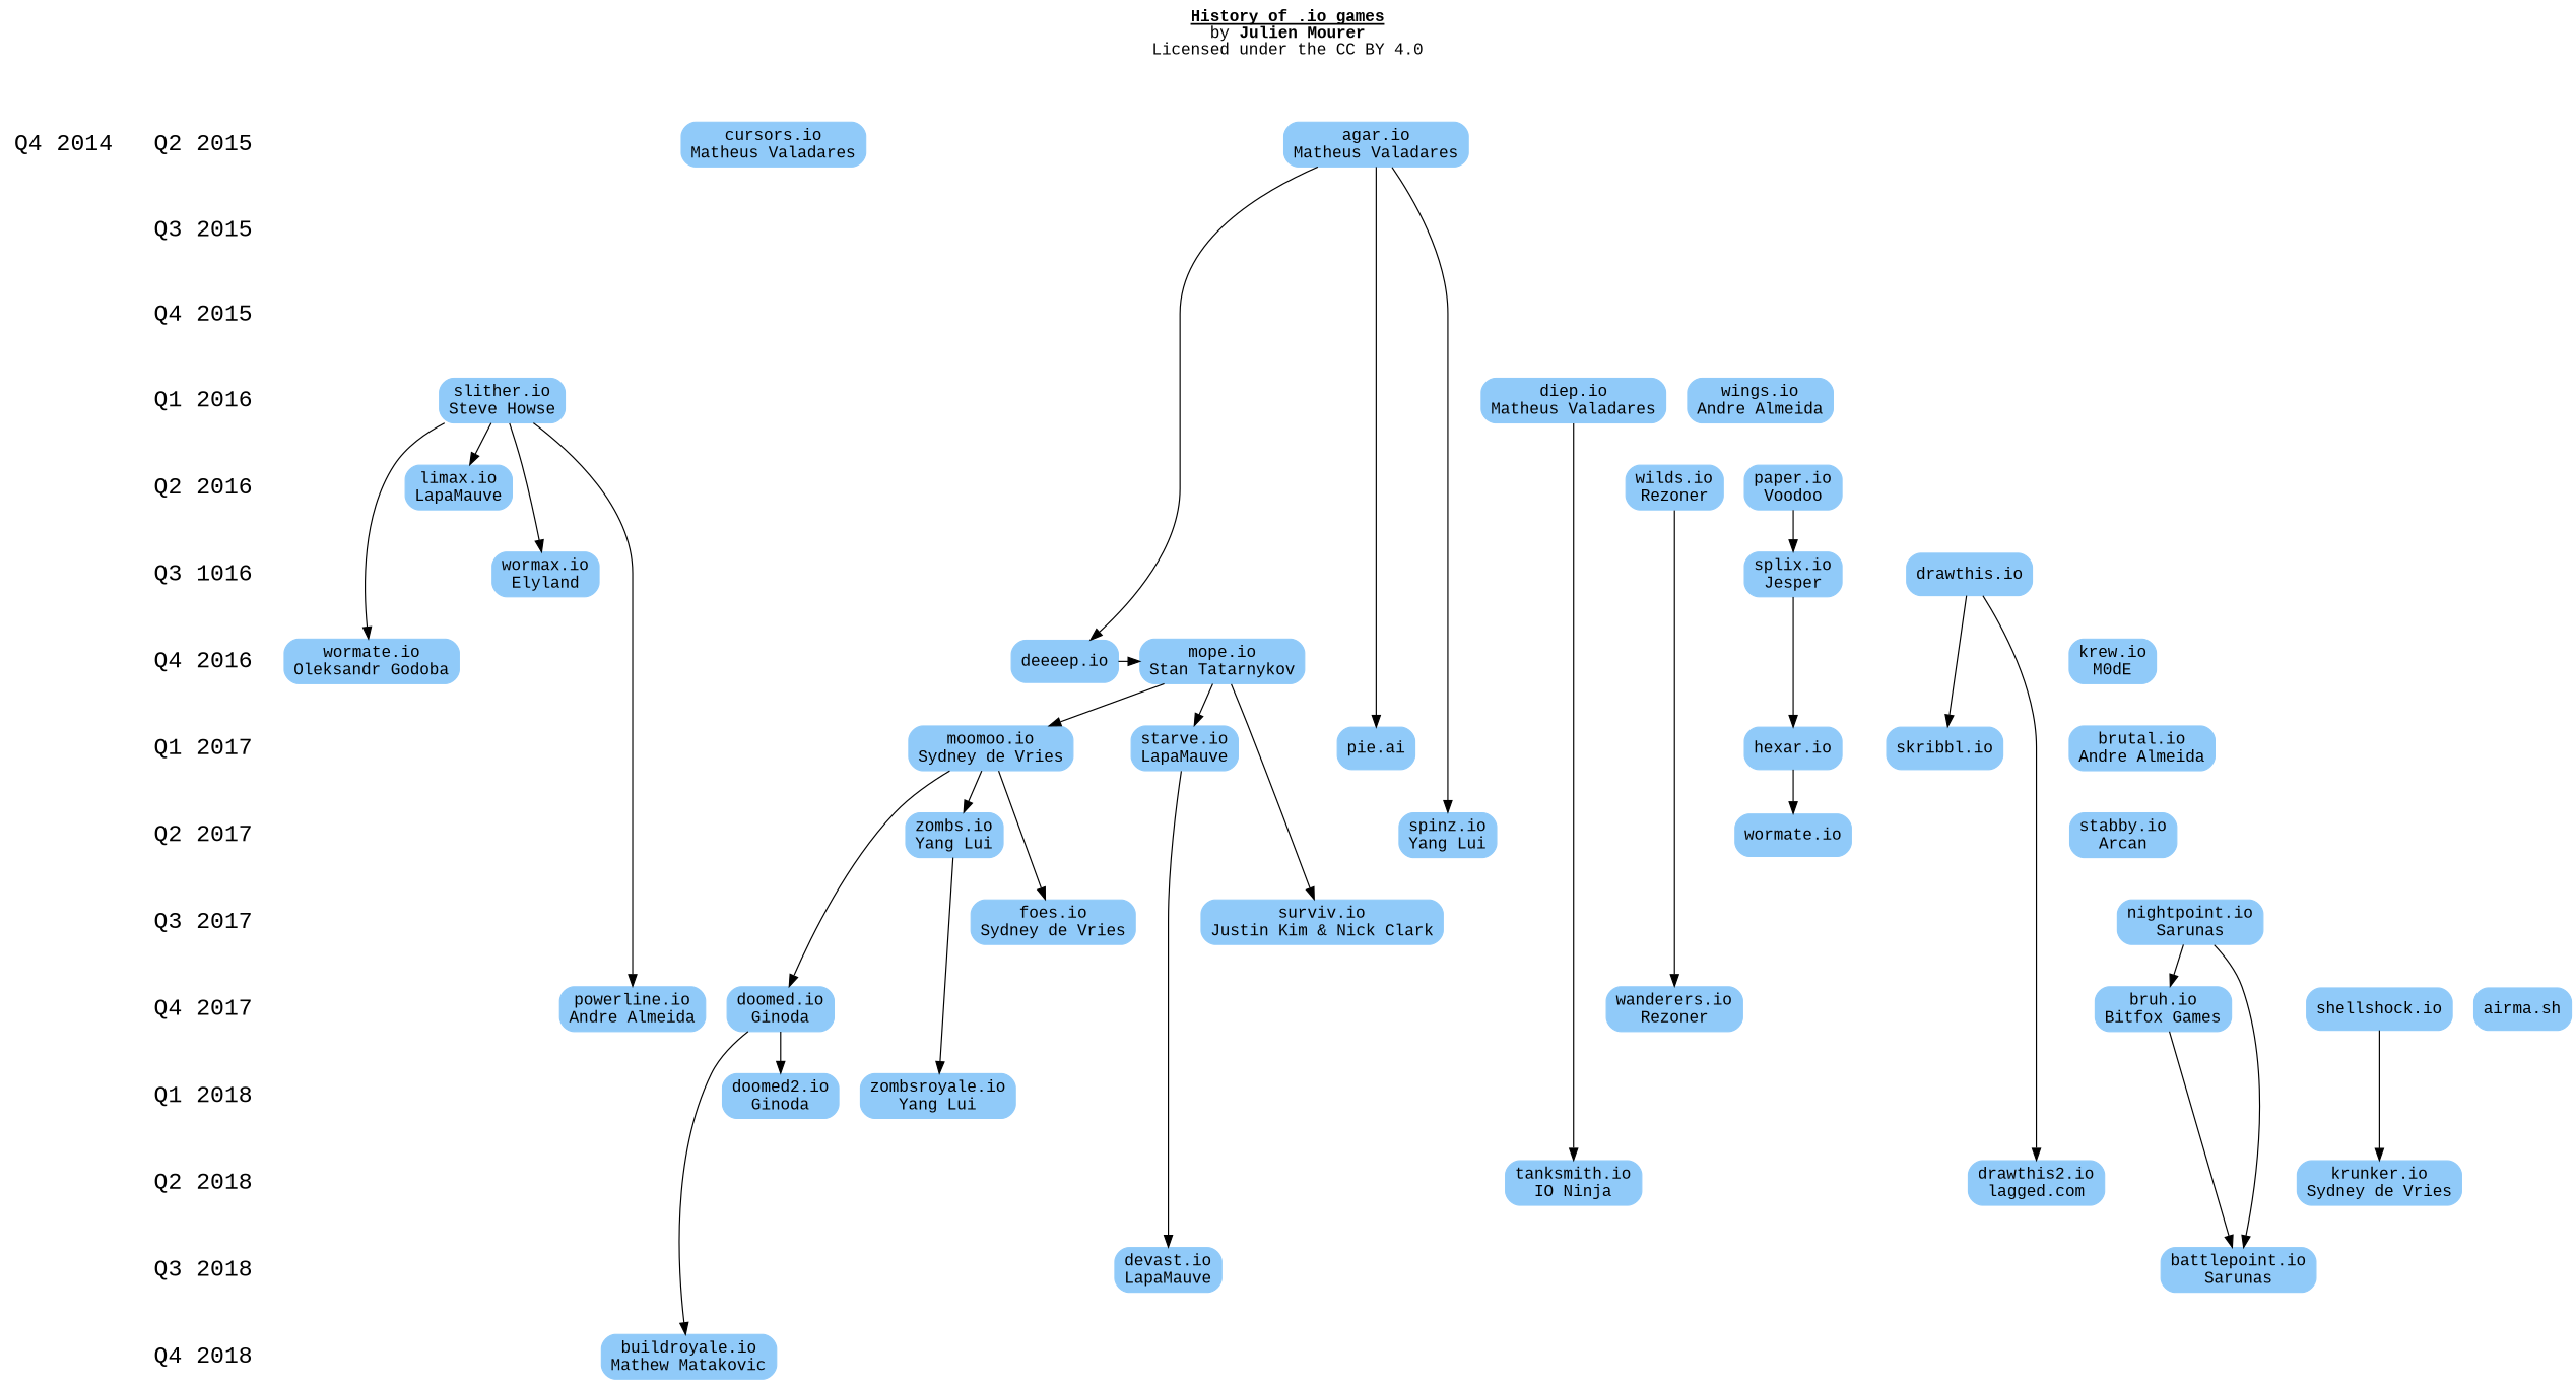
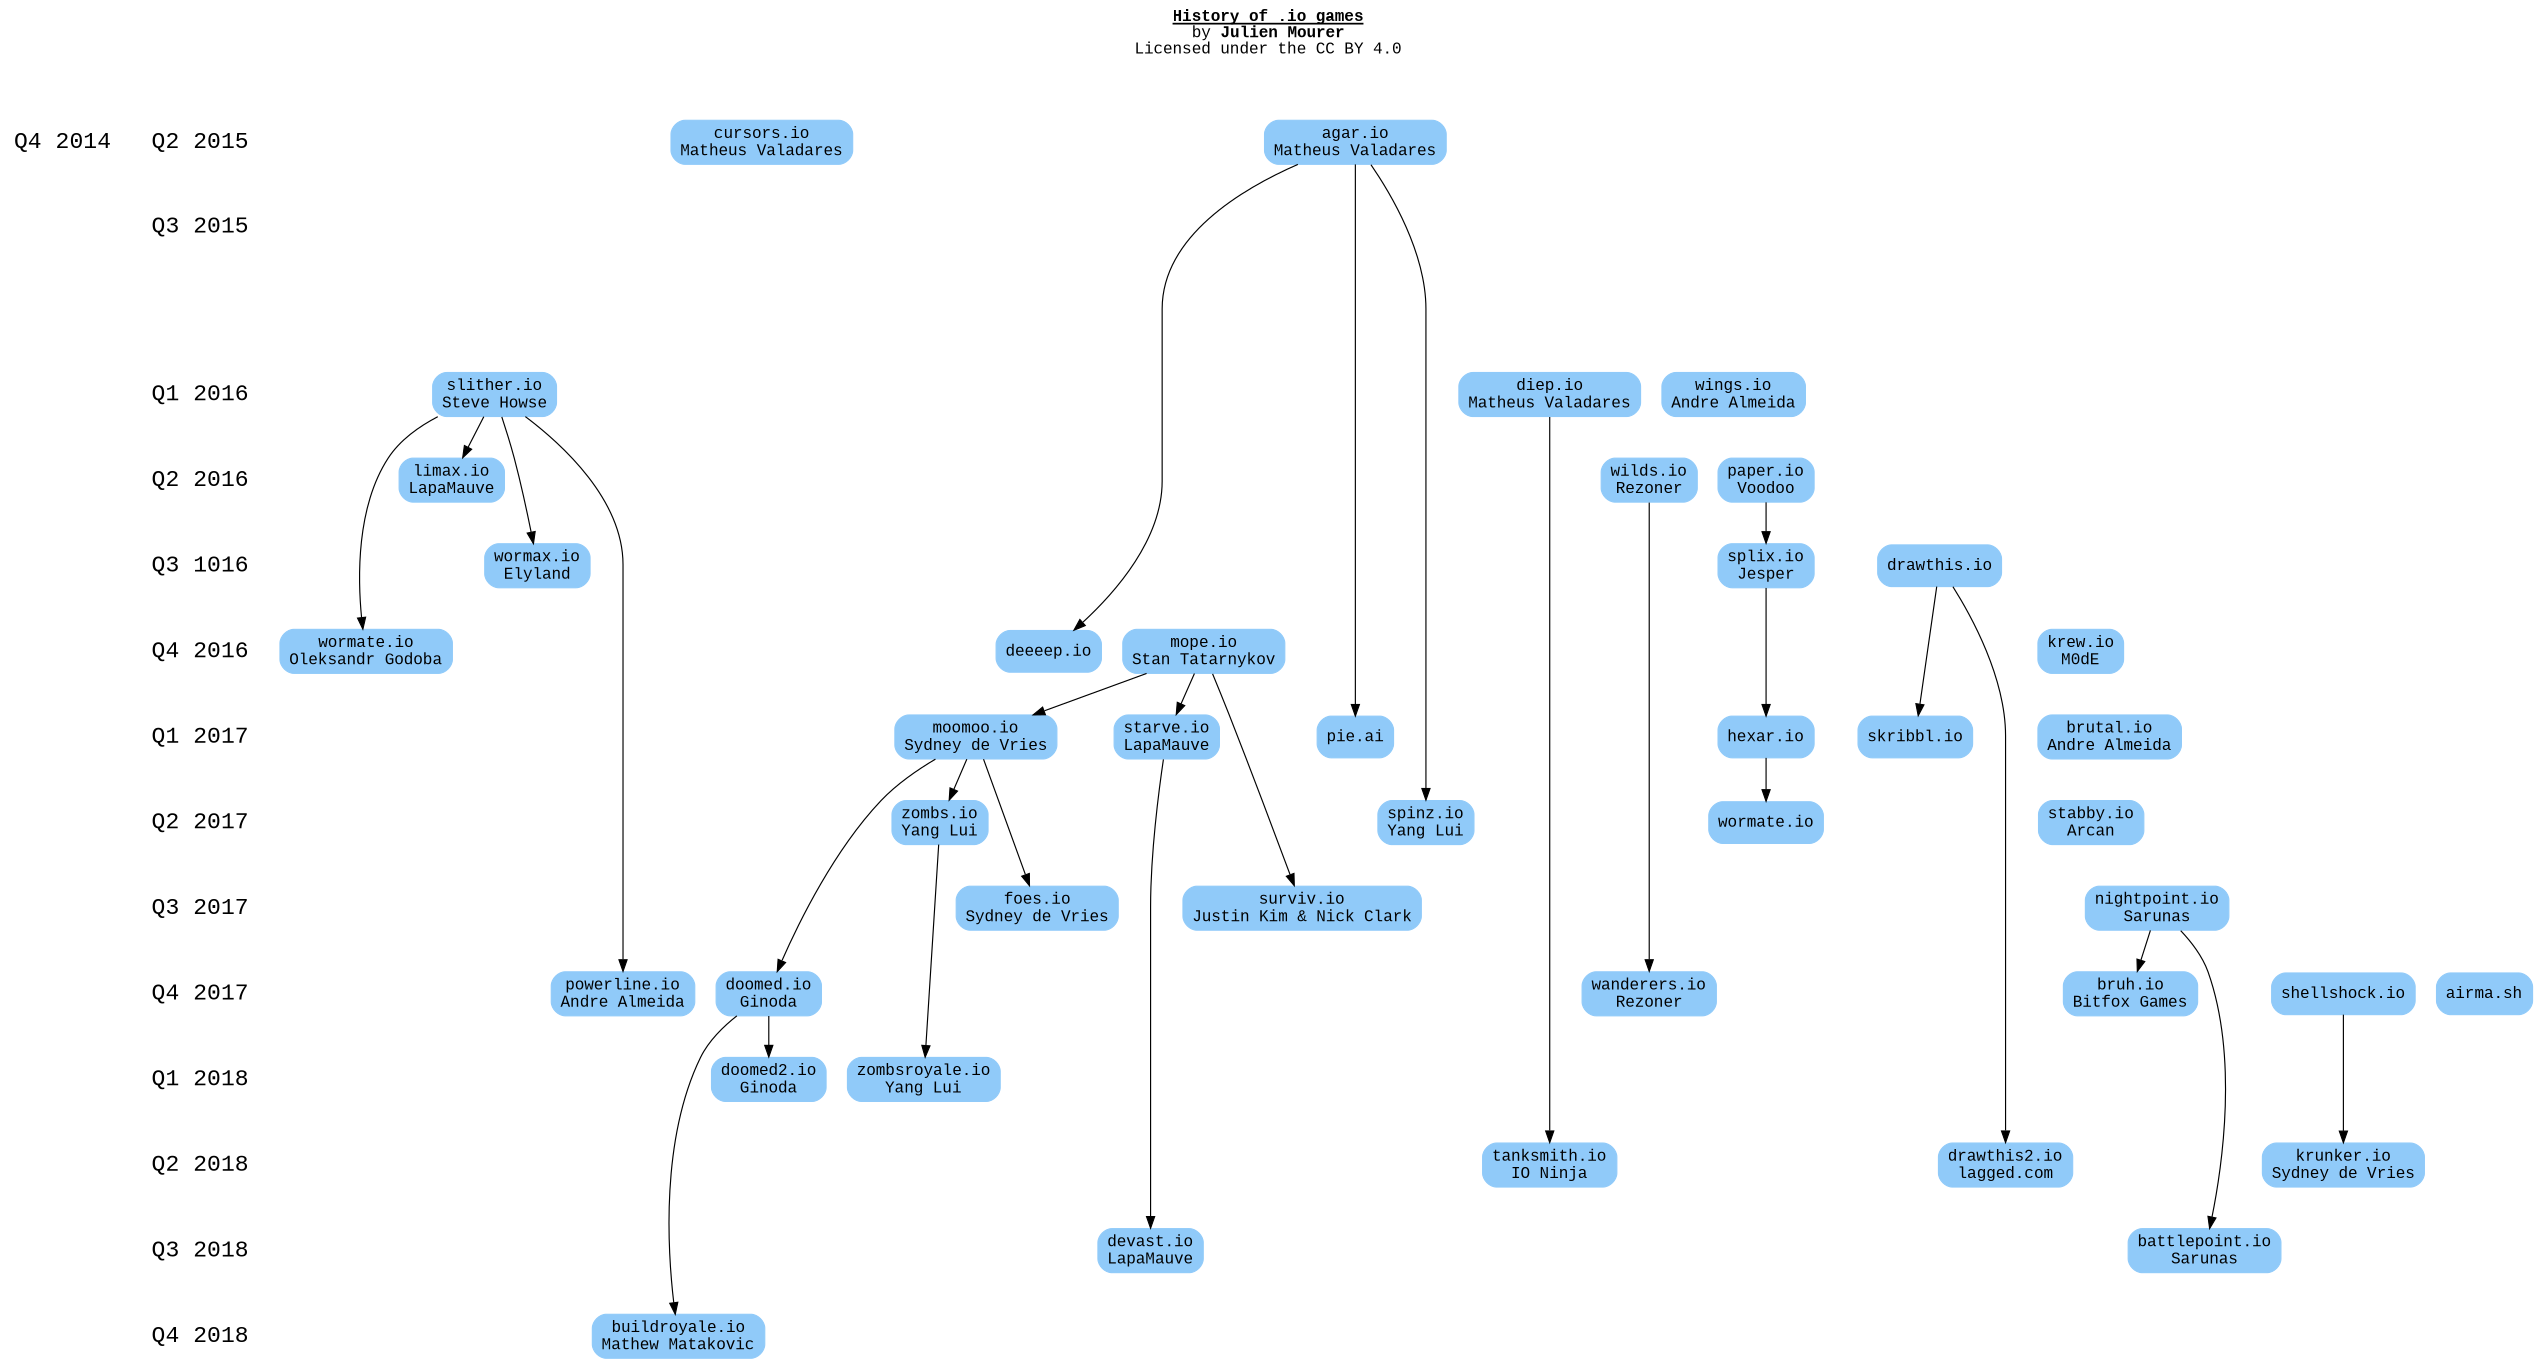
  digraph {
    fontname="Liberation Mono"
    label=<<u><b>History of .io games</b></u><br/>by <b>Julien Mourer</b><br/>Licensed under the CC BY 4.0>
    labelloc=t
    node [color="#90caf9" fontname="Liberation Mono" shape=box style="rounded, filled"]
    edge [fontname="Liberation Mono"]
    n1 [color=white fillcolor=white fontsize=20 height=.5 label="Q4 2014" shape=none style=""]
    n2 [color=white fillcolor=white fontsize=20 height=.5 label="Q2 2015" shape=none style=""]
    n3 [color=white fillcolor=white fontsize=20 height=.5 label="Q3 2015" shape=none style=""]
-   n4 [color=white fillcolor=white fontsize=20 height=.5 label="Q4 2015" shape=none style=""]
    n5 [color=white fillcolor=white fontsize=20 height=.5 label="Q1 2016" shape=none style=""]
    n6 [color=white fillcolor=white fontsize=20 height=.5 label="Q2 2016" shape=none style=""]
    n7 [color=white fillcolor=white fontsize=20 height=.5 label="Q3 1016" shape=none style=""]
    n8 [color=white fillcolor=white fontsize=20 height=.5 label="Q4 2016" shape=none style=""]
    n9 [color=white fillcolor=white fontsize=20 height=.5 label="Q1 2017" shape=none style=""]
    n10 [color=white fillcolor=white fontsize=20 height=.5 label="Q2 2017" shape=none style=""]
    n11 [color=white fillcolor=white fontsize=20 height=.5 label="Q3 2017" shape=none style=""]
    n12 [color=white fillcolor=white fontsize=20 height=.5 label="Q4 2017" shape=none style=""]
    n13 [color=white fillcolor=white fontsize=20 height=.5 label="Q1 2018" shape=none style=""]
    n14 [color=white fillcolor=white fontsize=20 height=.5 label="Q2 2018" shape=none style=""]
    n15 [color=white fillcolor=white fontsize=20 height=.5 label="Q3 2018" shape=none style=""]
    n16 [color=white fillcolor=white fontsize=20 height=.5 label="Q4 2018" shape=none style=""]
    "wormate.io" [label="\N\nOleksandr Godoba"]
    "cursors.io" [label="\N\nMatheus Valadares"]
    "agar.io" [label="\N\nMatheus Valadares"]
    "slither.io" [label="\N\nSteve Howse"]
    "diep.io" [label="\N\nMatheus Valadares"]
    "wings.io" [label="\N\nAndre Almeida"]
    "limax.io" [label="\N\nLapaMauve"]
    "wilds.io" [label="\N\nRezoner"]
    "wormax.io" [label="\N\nElyland"]
    "deeeep.io"
    "mope.io" [label="\N\nStan Tatarnykov"]
    "paper.io" [label="\N\nVoodoo"]
    "splix.io" [label="\N\nJesper"]
    "drawthis.io"
    "krew.io" [label="\N\nM0dE"]
    "brutal.io" [label="\N\nAndre Almeida"]
    "hexar.io"
    "pie.ai"
    "moomoo.io" [label="\N\nSydney de Vries"]
    "starve.io" [label="\N\nLapaMauve"]
    "skribbl.io"
    "stabby.io" [label="\N\nArcan"]
    "zombs.io" [label="\N\nYang Lui"]
    "spinz.io" [label="\N\nYang Lui"]
    n41 [label="wormate.io"]
    "foes.io" [label="\N\nSydney de Vries"]
    "surviv.io" [label="\N\nJustin Kim & Nick Clark"]
    "nightpoint.io" [label="\N\nSarunas"]
    "powerline.io" [label="\N\nAndre Almeida"]
    "doomed.io" [label="\N\nGinoda"]
    "bruh.io" [label="\N\nBitfox Games"]
    "wanderers.io" [label="\N\nRezoner"]
    "shellshock.io"
    "airma.sh"
    "zombsroyale.io" [label="\N\nYang Lui"]
    "doomed2.io" [label="\N\nGinoda"]
    "tanksmith.io" [label="\N\nIO Ninja"]
    "drawthis2.io" [label="\N\nlagged.com"]
    "krunker.io" [label="\N\nSydney de Vries"]
    "devast.io" [label="\N\nLapaMauve"]
    "battlepoint.io" [label="\N\nSarunas"]
    "buildroyale.io" [label="\N\nMathew Matakovic"]
    subgraph sub_1 {
      n1
      n2
      n3
-     n4
      n5
      n6
      n7
      n8
      n9
      n10
      n11
      n12
      n13
      n14
      n15
      n16
    }
    subgraph sub_2 {
      subgraph sub_3 {
        rank=same
        n8
        "wormate.io"
      }
      subgraph sub_4 {
        rank=same
        n1
        "cursors.io"
      }
      subgraph sub_5 {
        rank=same
        n2
        "agar.io"
      }
      subgraph sub_6 {
        rank=same
        n5
        "slither.io"
      }
      subgraph sub_7 {
        rank=same
        n5
        "diep.io"
      }
      subgraph sub_8 {
        rank=same
        n5
        "wings.io"
      }
      subgraph sub_9 {
        rank=same
        n6
        "limax.io"
      }
      subgraph sub_10 {
        rank=same
        n6
        "wilds.io"
      }
      subgraph sub_11 {
        rank=same
        n7
        "wormax.io"
      }
      subgraph sub_12 {
        rank=same
        n8
        "deeeep.io"
      }
      subgraph sub_13 {
        rank=same
        n8
        "mope.io"
      }
      subgraph sub_14 {
        rank=same
        n6
        "paper.io"
      }
      subgraph sub_15 {
        rank=same
        n7
        "splix.io"
      }
      subgraph sub_16 {
        rank=same
        n7
        "drawthis.io"
      }
      subgraph sub_17 {
        rank=same
        n8
        "krew.io"
      }
      subgraph sub_18 {
        rank=same
        n9
        "brutal.io"
      }
      subgraph sub_19 {
        rank=same
        n9
        "hexar.io"
      }
      subgraph sub_20 {
        rank=same
        n9
        "pie.ai"
      }
      subgraph sub_21 {
        rank=same
        n9
        "moomoo.io"
      }
      subgraph sub_22 {
        rank=same
        n9
        "starve.io"
      }
      subgraph sub_23 {
        rank=same
        n9
        "skribbl.io"
      }
      subgraph sub_24 {
        rank=same
        n10
        "stabby.io"
      }
      subgraph sub_25 {
        rank=same
        n10
        "zombs.io"
      }
      subgraph sub_26 {
        rank=same
        n10
        "spinz.io"
      }
      subgraph sub_27 {
        rank=same
        n10
        n41
      }
      subgraph sub_28 {
        rank=same
        n11
        "foes.io"
      }
      subgraph sub_29 {
        rank=same
        n11
        "surviv.io"
      }
      subgraph sub_30 {
        rank=same
        n11
        "nightpoint.io"
      }
      subgraph sub_31 {
        rank=same
        n12
        "powerline.io"
      }
      subgraph sub_32 {
        rank=same
        n12
        "doomed.io"
      }
      subgraph sub_33 {
        rank=same
        n12
        "bruh.io"
      }
      subgraph sub_34 {
        rank=same
        n12
        "wanderers.io"
      }
      subgraph sub_35 {
        rank=same
        n12
        "shellshock.io"
      }
      subgraph sub_36 {
        rank=same
        n12
        "airma.sh"
      }
      subgraph sub_37 {
        rank=same
        n13
        "zombsroyale.io"
      }
      subgraph sub_38 {
        rank=same
        n13
        "doomed2.io"
      }
      subgraph sub_39 {
        rank=same
        n14
        "tanksmith.io"
      }
      subgraph sub_40 {
        rank=same
        n14
        "drawthis2.io"
      }
      subgraph sub_41 {
        rank=same
        n14
        "krunker.io"
      }
      subgraph sub_42 {
        rank=same
        n15
        "devast.io"
      }
      subgraph sub_43 {
        rank=same
        n15
        "battlepoint.io"
      }
      subgraph sub_44 {
        rank=same
        n16
        "buildroyale.io"
      }
    }
    n2 -> n3 [style=invis]
-   n3 -> n4 [style=invis]
-   n4 -> n5 [style=invis]
    n5 -> n6 [style=invis]
    n6 -> n7 [style=invis]
    n7 -> n8 [style=invis]
    n8 -> n9 [style=invis]
    n9 -> n10 [style=invis]
    n10 -> n11 [style=invis]
    n11 -> n12 [style=invis]
    n12 -> n13 [style=invis]
    n13 -> n14 [style=invis]
    n14 -> n15 [style=invis]
    n15 -> n16 [style=invis]
    "agar.io" -> "deeeep.io"
    "agar.io" -> "pie.ai"
    "agar.io" -> "spinz.io"
    "slither.io" -> "wormate.io"
    "slither.io" -> "limax.io"
    "slither.io" -> "wormax.io"
    "slither.io" -> "powerline.io"
    "diep.io" -> "tanksmith.io"
    "wilds.io" -> "wanderers.io"
-   "deeeep.io" -> "mope.io"
    "mope.io" -> "moomoo.io"
    "mope.io" -> "starve.io"
    "mope.io" -> "surviv.io"
    "paper.io" -> "splix.io"
    "splix.io" -> "hexar.io"
    "drawthis.io" -> "skribbl.io"
    "drawthis.io" -> "drawthis2.io"
    "hexar.io" -> n41
    "moomoo.io" -> "zombs.io"
    "moomoo.io" -> "foes.io"
    "moomoo.io" -> "doomed.io"
    "starve.io" -> "devast.io"
    "zombs.io" -> "zombsroyale.io"
    "nightpoint.io" -> "bruh.io"
    "nightpoint.io" -> "battlepoint.io"
    "doomed.io" -> "doomed2.io"
    "doomed.io" -> "buildroyale.io"
-   "bruh.io" -> "battlepoint.io"
    "shellshock.io" -> "krunker.io"
  }
